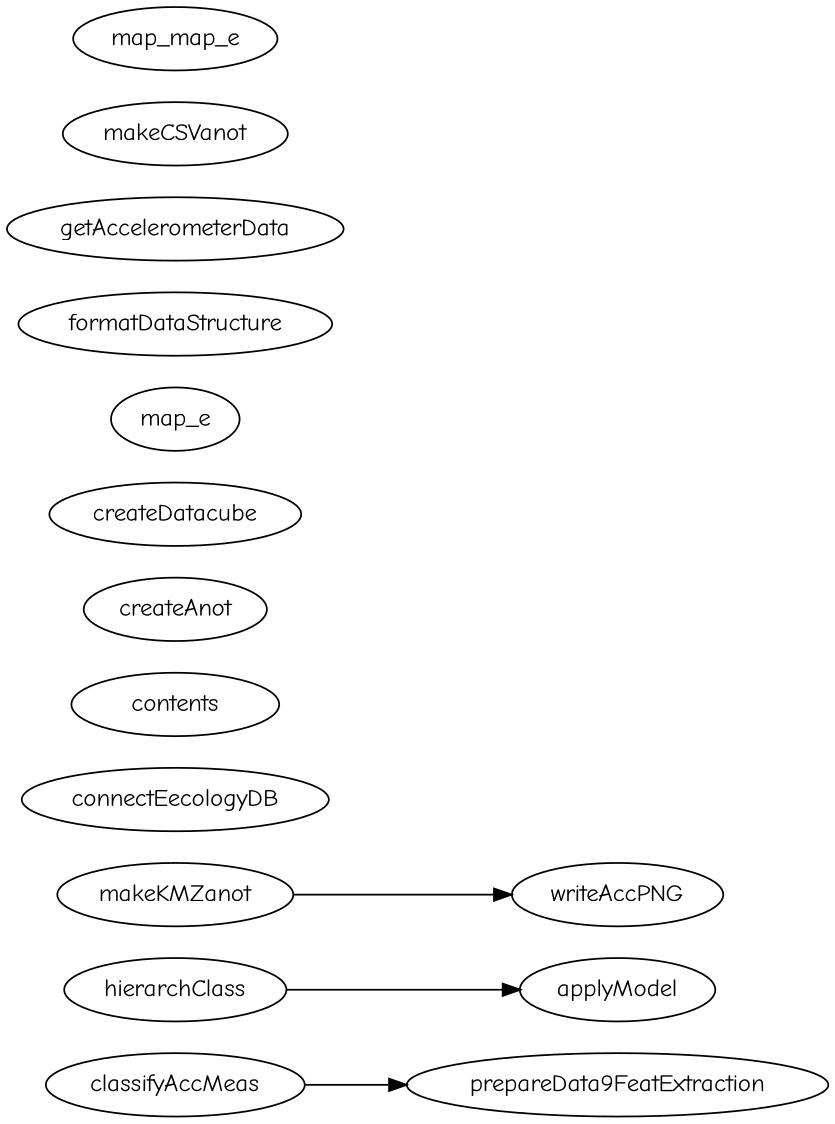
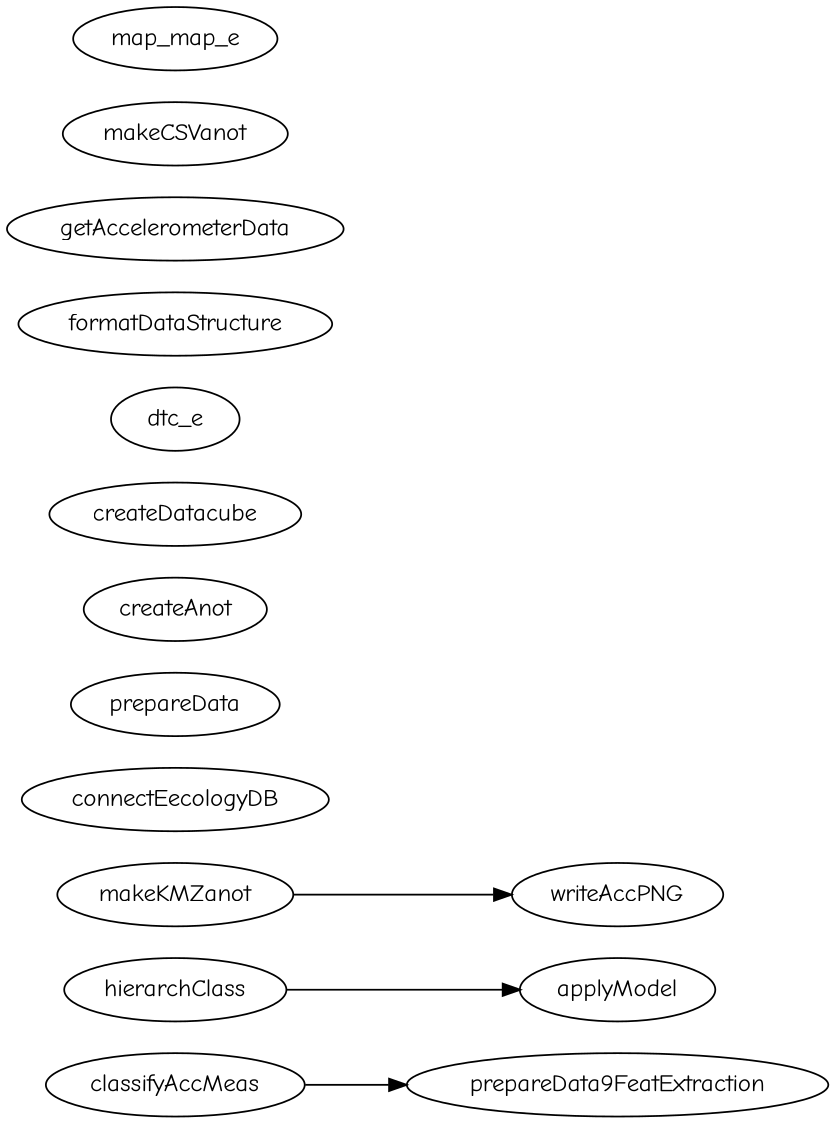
  digraph {
    fontname="Comic Neue"
    rankdir=LR
    node [fontname="Comic Neue"]
    edge [fontname="Comic Neue"]
    n1 [label=prepareData9FeatExtraction]
    classifyAccMeas
    hierarchClass
    applyModel
    makeKMZanot
    writeAccPNG
    connectEecologyDB
-   contents
+   contents [label=prepareData]
    createAnot
    createDatacube
-   dtc_e [label=map_e]
+   dtc_e
    formatDataStructure
    getAccelerometerData
    makeCSVanot
    n15 [label=map_map_e]
    classifyAccMeas -> n1
    hierarchClass -> applyModel
    makeKMZanot -> writeAccPNG
  }
